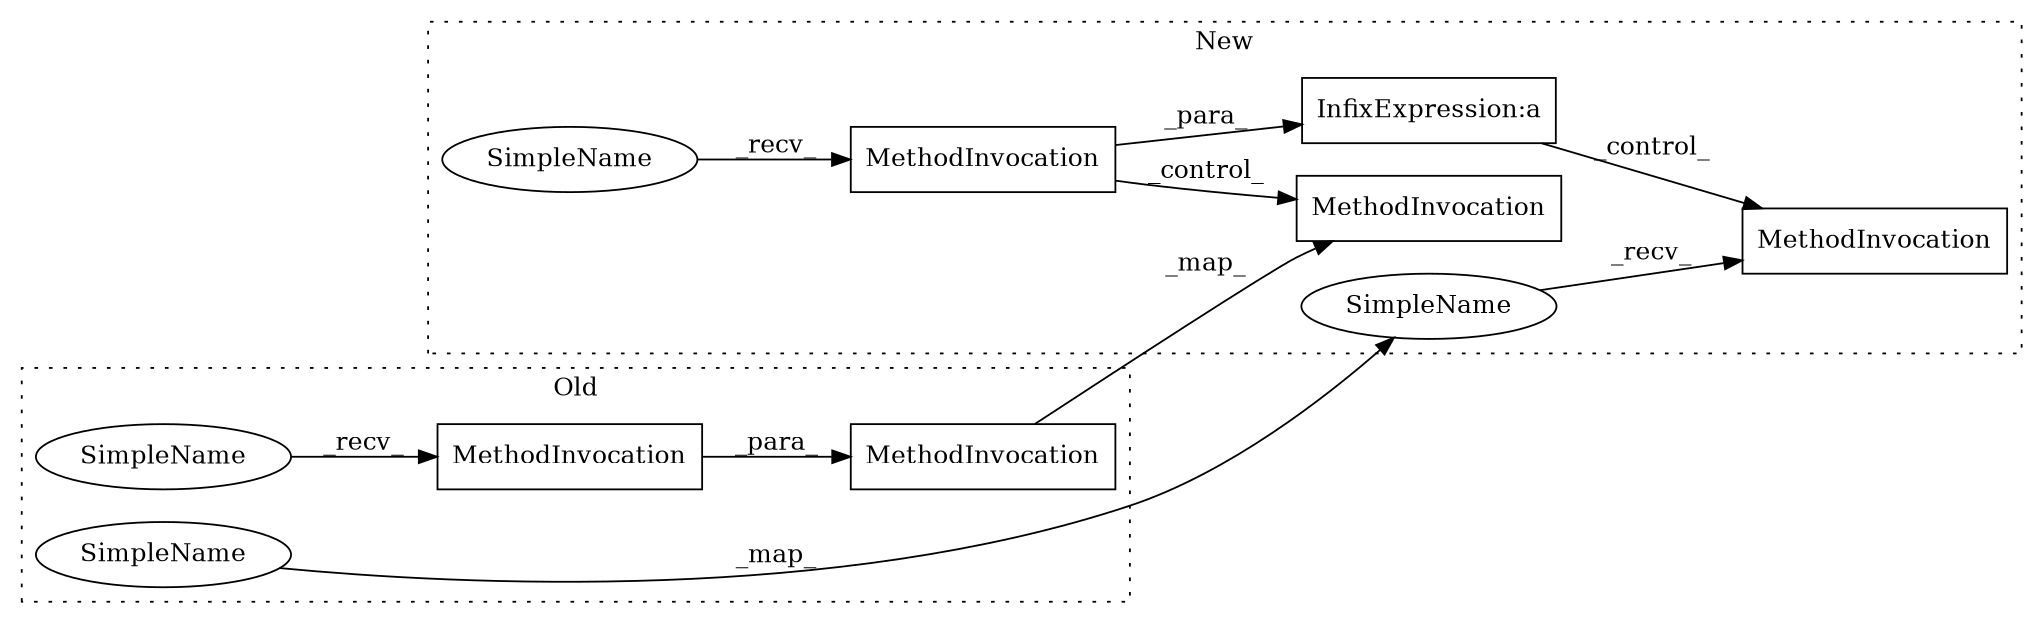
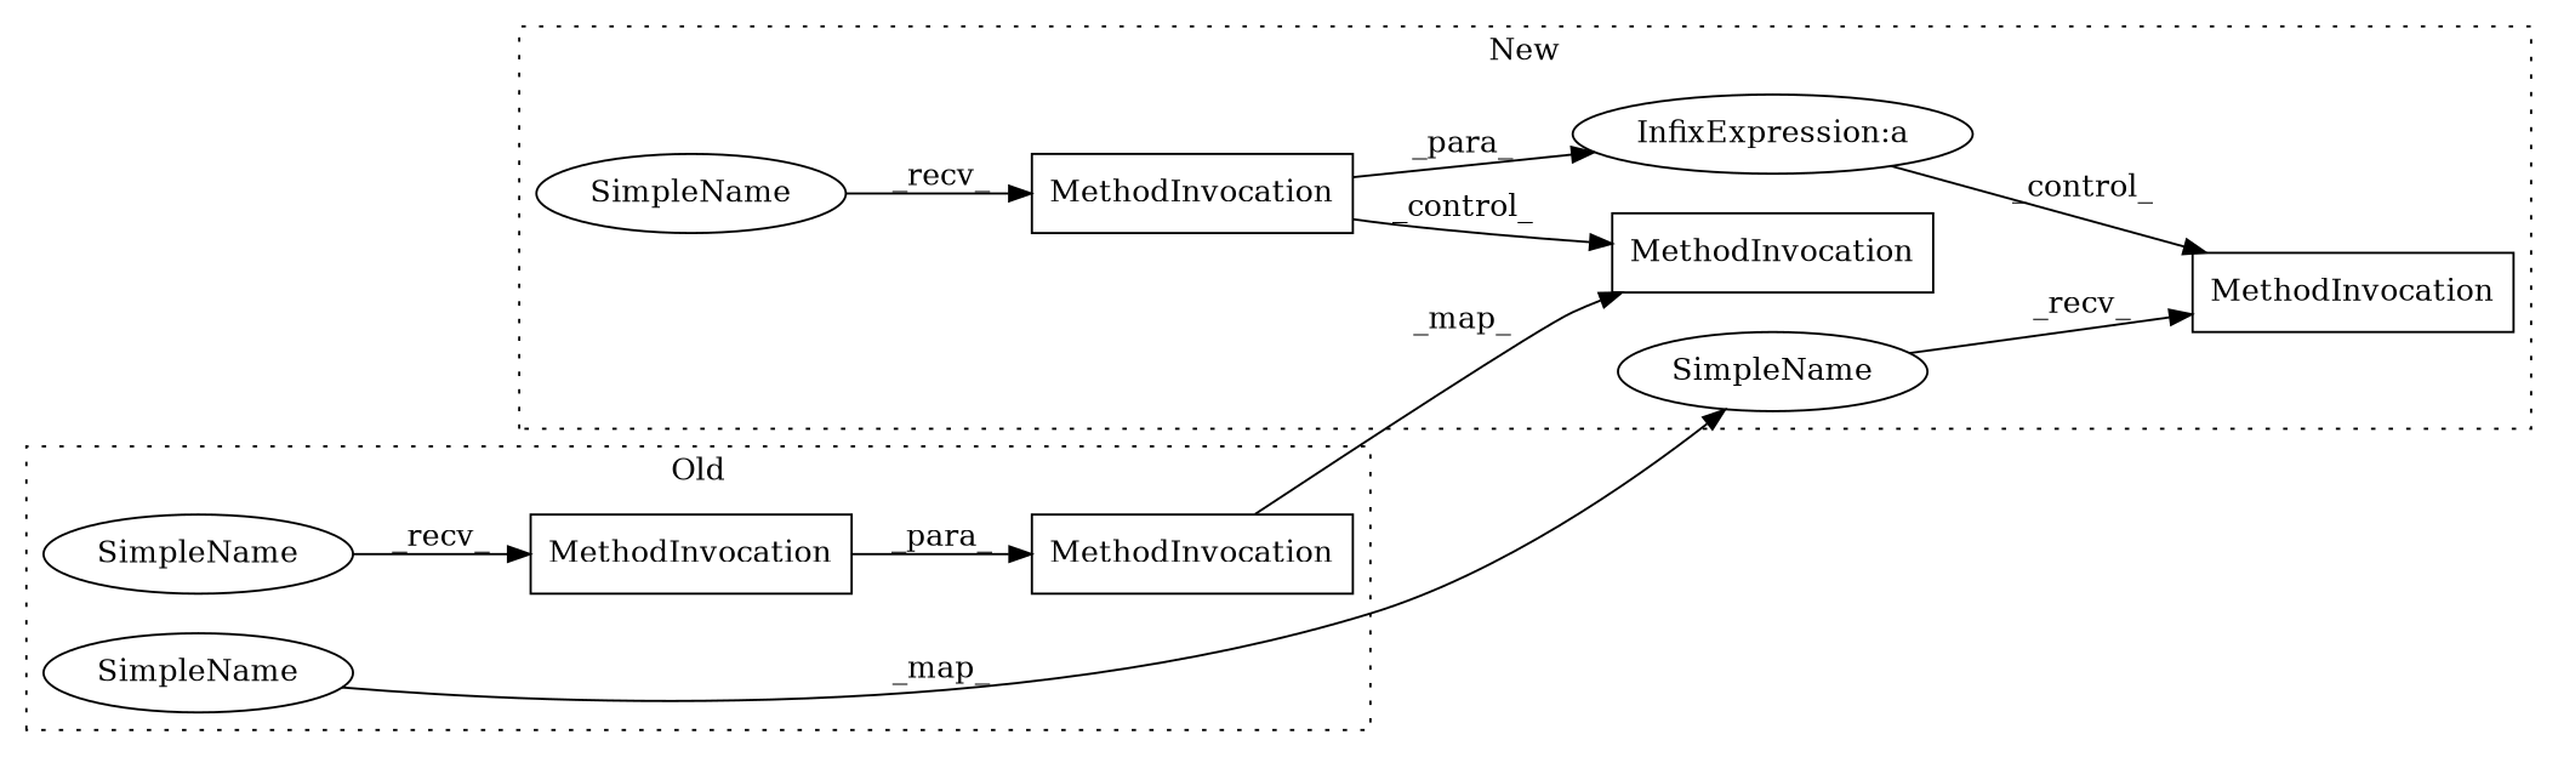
  digraph {
    rankdir=LR
    node [a=32 l=6 shape=box]
    n1 [l="9,1" label=MethodInvocation s="3492,3561"]
    n2 [l=7 label=MethodInvocation s=3546]
    n3 [a=42 label=SimpleName s=3640 shape=ellipse]
    n4 [a=42 label=SimpleName s=3539 shape=ellipse]
    n5 [l=8 label=MethodInvocation s=4029]
    n6 [l="5,1" label=MethodInvocation s="4084,4150"]
    n7 [l=9 label=MethodInvocation s=4476]
    n8 [a=42 l=3 label=SimpleName s=4472 shape=ellipse]
    n9 [a=42 l=3 label=SimpleName s=4025 shape=ellipse]
-   n10 [a=27 l=-27 label="InfixExpression:a" s=4313]
+   n10 [a=27 l=-27 label="InfixExpression:a" s=4313 shape=ellipse]
    subgraph cluster_1 {
      label=Old
      style=dotted
      n1
      n2
      n3
      n4
    }
    subgraph cluster_2 {
      label=New
      style=dotted
      n5
      n6
      n7
      n8
      n9
      n10
    }
    n1 -> n6 [label=_map_]
    n2 -> n1 [label=_para_]
    n3 -> n8 [label=_map_]
    n4 -> n2 [label=_recv_]
    n5 -> n6 [label=_control_]
    n5 -> n10 [label=_para_]
    n8 -> n7 [label=_recv_]
    n9 -> n5 [label=_recv_]
    n10 -> n7 [label=_control_]
  }
